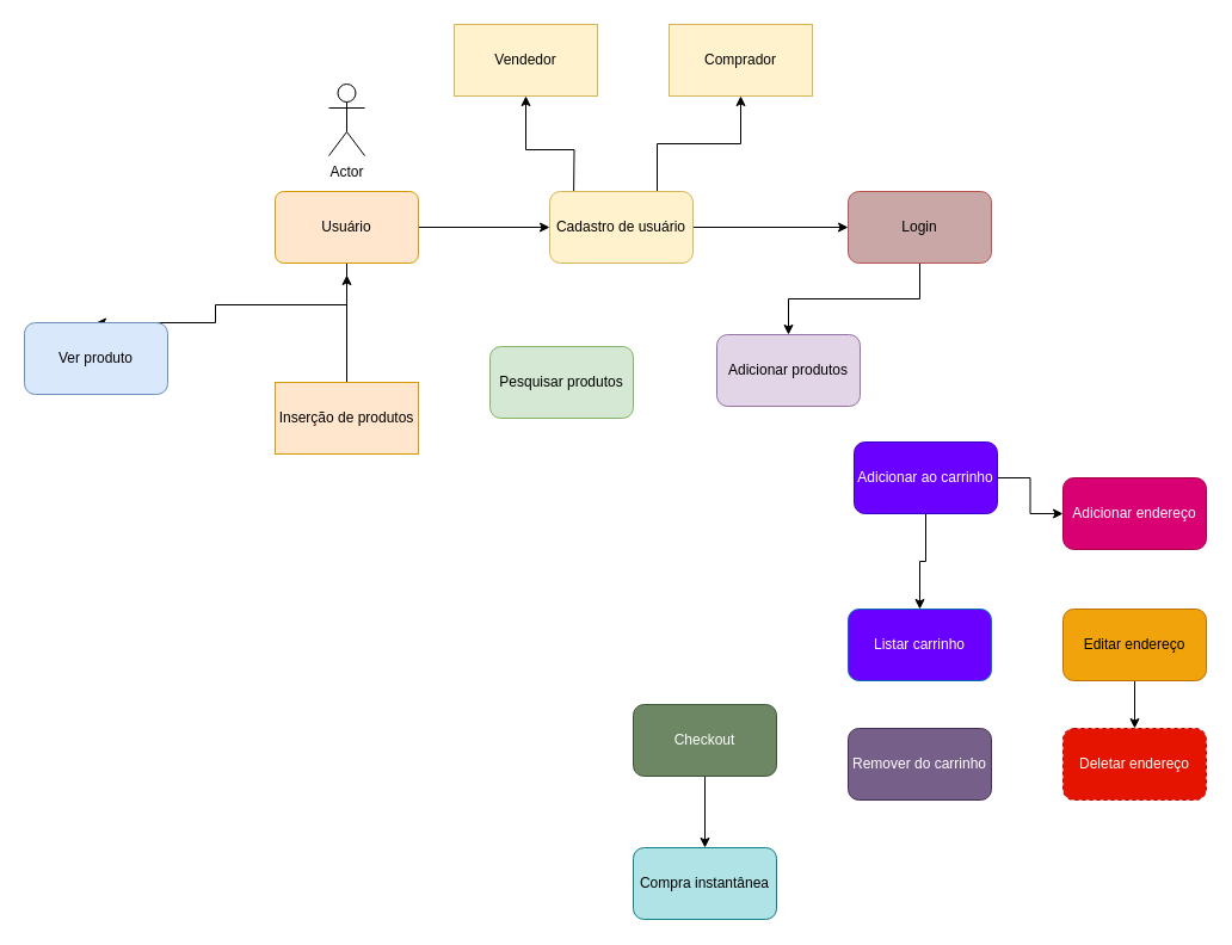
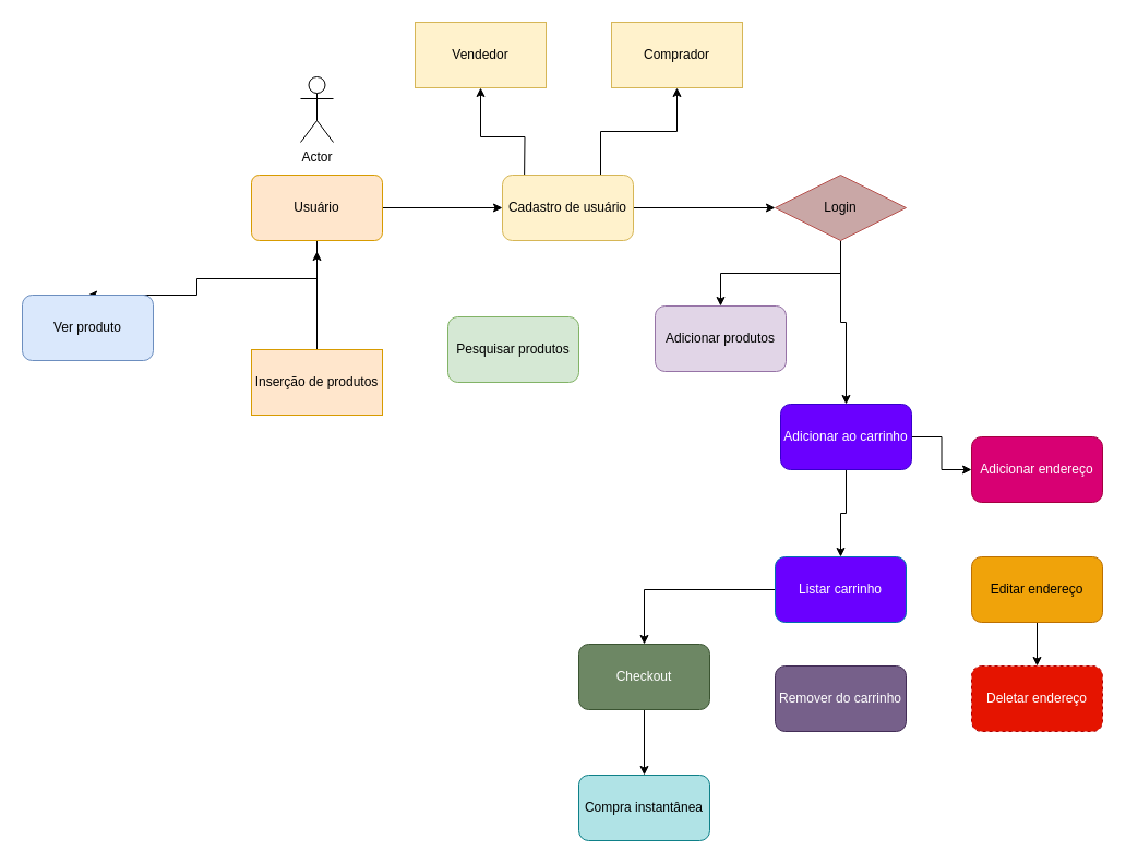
  <mxCell id="0" />
  <mxCell id="1" parent="0" />
  <mxCell id="2" style="edgeStyle=orthogonalEdgeStyle;rounded=0;orthogonalLoop=1;jettySize=auto;html=1;entryX=0;entryY=0.5;entryDx=0;entryDy=0;" parent="1" source="4" target="8" edge="1"><mxGeometry relative="1" as="geometry" /></mxCell>
  <mxCell id="3" style="edgeStyle=orthogonalEdgeStyle;rounded=0;orthogonalLoop=1;jettySize=auto;html=1;entryX=0.5;entryY=0;entryDx=0;entryDy=0;" parent="1" source="4" target="12" edge="1"><mxGeometry relative="1" as="geometry"><Array as="points"><mxPoint x="290" y="255" /><mxPoint x="180" y="255" /></Array></mxGeometry></mxCell>
  <mxCell id="4" value="Usuário" style="rounded=1;whiteSpace=wrap;html=1;arcSize=12;fillColor=#ffe6cc;strokeColor=#d79b00;" parent="1" vertex="1"><mxGeometry x="230" y="160" width="120" height="60" as="geometry" /></mxCell>
  <mxCell id="5" style="edgeStyle=orthogonalEdgeStyle;rounded=0;orthogonalLoop=1;jettySize=auto;html=1;entryX=0;entryY=0.5;entryDx=0;entryDy=0;" parent="1" source="8" target="11" edge="1"><mxGeometry relative="1" as="geometry" /></mxCell>
  <mxCell id="6" style="edgeStyle=orthogonalEdgeStyle;rounded=0;orthogonalLoop=1;jettySize=auto;html=1;" edge="1" parent="1" target="29"><mxGeometry relative="1" as="geometry"><mxPoint x="480" y="80" as="targetPoint" /><mxPoint x="480" y="170" as="sourcePoint" /></mxGeometry></mxCell>
  <mxCell id="7" style="edgeStyle=orthogonalEdgeStyle;rounded=0;orthogonalLoop=1;jettySize=auto;html=1;exitX=0.75;exitY=0;exitDx=0;exitDy=0;entryX=0.5;entryY=1;entryDx=0;entryDy=0;" edge="1" parent="1" source="8" target="30"><mxGeometry relative="1" as="geometry" /></mxCell>
  <mxCell id="8" value="Cadastro de usuário" style="rounded=1;whiteSpace=wrap;html=1;fillColor=#fff2cc;strokeColor=#d6b656;" parent="1" vertex="1"><mxGeometry x="460" y="160" width="120" height="60" as="geometry" /></mxCell>
  <mxCell id="9" style="edgeStyle=orthogonalEdgeStyle;rounded=0;orthogonalLoop=1;jettySize=auto;html=1;entryX=0.5;entryY=0;entryDx=0;entryDy=0;" parent="1" source="11" target="14" edge="1"><mxGeometry relative="1" as="geometry" /></mxCell>
- <mxCell id="11" value="Login" style="rounded=1;whiteSpace=wrap;html=1;fillColor=#C9A7A6;strokeColor=#b85450;" parent="1" vertex="1"><mxGeometry x="710" y="160" width="120" height="60" as="geometry" /></mxCell>
+ <mxCell id="10" style="edgeStyle=orthogonalEdgeStyle;rounded=0;orthogonalLoop=1;jettySize=auto;html=1;" parent="1" source="11" target="17" edge="1"><mxGeometry relative="1" as="geometry" /></mxCell>
+ <mxCell id="11" value="Login" style="rhombus;whiteSpace=wrap;html=1;fillColor=#C9A7A6;strokeColor=#b85450;" parent="1" vertex="1"><mxGeometry x="710" y="160" width="120" height="60" as="geometry" /></mxCell>
  <mxCell id="12" value="Ver produto" style="rounded=1;whiteSpace=wrap;html=1;fillColor=#dae8fc;strokeColor=#6c8ebf;" parent="1" vertex="1"><mxGeometry x="20" y="270" width="120" height="60" as="geometry" /></mxCell>
  <mxCell id="13" value="Pesquisar produtos" style="rounded=1;whiteSpace=wrap;html=1;fillColor=#d5e8d4;strokeColor=#82b366;" parent="1" vertex="1"><mxGeometry x="410" y="290" width="120" height="60" as="geometry" /></mxCell>
  <mxCell id="14" value="Adicionar produtos" style="rounded=1;whiteSpace=wrap;html=1;fillColor=#e1d5e7;strokeColor=#9673a6;" parent="1" vertex="1"><mxGeometry x="600" y="280" width="120" height="60" as="geometry" /></mxCell>
  <mxCell id="15" style="edgeStyle=orthogonalEdgeStyle;rounded=0;orthogonalLoop=1;jettySize=auto;html=1;entryX=0;entryY=0.5;entryDx=0;entryDy=0;" parent="1" source="17" target="20" edge="1"><mxGeometry relative="1" as="geometry" /></mxCell>
  <mxCell id="16" style="edgeStyle=orthogonalEdgeStyle;rounded=0;orthogonalLoop=1;jettySize=auto;html=1;" parent="1" source="17" target="19" edge="1"><mxGeometry relative="1" as="geometry" /></mxCell>
  <mxCell id="17" value="Adicionar ao carrinho" style="rounded=1;whiteSpace=wrap;html=1;fillColor=#6a00ff;fontColor=#ffffff;strokeColor=#3700CC;" parent="1" vertex="1"><mxGeometry x="715" y="370" width="120" height="60" as="geometry" /></mxCell>
+ <mxCell id="18" style="edgeStyle=orthogonalEdgeStyle;rounded=0;orthogonalLoop=1;jettySize=auto;html=1;" parent="1" source="19" target="24" edge="1"><mxGeometry relative="1" as="geometry" /></mxCell>
  <mxCell id="19" value="Listar carrinho" style="rounded=1;whiteSpace=wrap;html=1;fillColor=#6a00ff;fontColor=#ffffff;strokeColor=#006EAF;" parent="1" vertex="1"><mxGeometry x="710" y="510" width="120" height="60" as="geometry" /></mxCell>
  <mxCell id="20" value="Adicionar endereço" style="rounded=1;whiteSpace=wrap;html=1;fillColor=#d80073;fontColor=#ffffff;strokeColor=#A50040;" parent="1" vertex="1"><mxGeometry x="890" y="400" width="120" height="60" as="geometry" /></mxCell>
  <mxCell id="21" style="edgeStyle=orthogonalEdgeStyle;rounded=0;orthogonalLoop=1;jettySize=auto;html=1;entryX=0.5;entryY=0;entryDx=0;entryDy=0;" parent="1" source="22" target="26" edge="1"><mxGeometry relative="1" as="geometry" /></mxCell>
  <mxCell id="22" value="Editar endereço" style="rounded=1;whiteSpace=wrap;html=1;fillColor=#f0a30a;fontColor=#000000;strokeColor=#BD7000;" parent="1" vertex="1"><mxGeometry x="890" y="510" width="120" height="60" as="geometry" /></mxCell>
  <mxCell id="23" style="edgeStyle=orthogonalEdgeStyle;rounded=0;orthogonalLoop=1;jettySize=auto;html=1;entryX=0.5;entryY=0;entryDx=0;entryDy=0;" parent="1" source="24" target="27" edge="1"><mxGeometry relative="1" as="geometry" /></mxCell>
  <mxCell id="24" value="Checkout" style="rounded=1;whiteSpace=wrap;html=1;fillColor=#6d8764;fontColor=#ffffff;strokeColor=#3A5431;" parent="1" vertex="1"><mxGeometry x="530" y="590" width="120" height="60" as="geometry" /></mxCell>
  <mxCell id="25" value="Remover do carrinho" style="rounded=1;whiteSpace=wrap;html=1;fillColor=#76608a;fontColor=#ffffff;strokeColor=#432D57;" parent="1" vertex="1"><mxGeometry x="710" y="610" width="120" height="60" as="geometry" /></mxCell>
  <mxCell id="26" value="Deletar endereço" style="rounded=1;whiteSpace=wrap;html=1;fillColor=#e51400;fontColor=#ffffff;strokeColor=#B20000;dashed=1;" parent="1" vertex="1"><mxGeometry x="890" y="610" width="120" height="60" as="geometry" /></mxCell>
  <mxCell id="27" value="Compra instantânea" style="rounded=1;whiteSpace=wrap;html=1;fillColor=#b0e3e6;strokeColor=#0e8088;" parent="1" vertex="1"><mxGeometry x="530" y="710" width="120" height="60" as="geometry" /></mxCell>
  <mxCell id="28" value="Actor" style="shape=umlActor;verticalLabelPosition=bottom;verticalAlign=top;html=1;outlineConnect=0;" parent="1" vertex="1"><mxGeometry x="275" y="70" width="30" height="60" as="geometry" /></mxCell>
  <mxCell id="29" value="Vendedor&lt;br&gt;" style="rounded=0;whiteSpace=wrap;html=1;fillColor=#fff2cc;strokeColor=#d6b656;" vertex="1" parent="1"><mxGeometry x="380" y="20" width="120" height="60" as="geometry" /></mxCell>
  <mxCell id="30" value="Comprador&lt;br&gt;" style="rounded=0;whiteSpace=wrap;html=1;fillColor=#fff2cc;strokeColor=#d6b656;" vertex="1" parent="1"><mxGeometry x="560" y="20" width="120" height="60" as="geometry" /></mxCell>
  <mxCell id="31" style="edgeStyle=orthogonalEdgeStyle;rounded=0;orthogonalLoop=1;jettySize=auto;html=1;" edge="1" parent="1" source="32"><mxGeometry relative="1" as="geometry"><mxPoint x="290" y="230" as="targetPoint" /></mxGeometry></mxCell>
  <mxCell id="32" value="Inserção de produtos" style="rounded=0;whiteSpace=wrap;html=1;fillColor=#ffe6cc;strokeColor=#d79b00;" vertex="1" parent="1"><mxGeometry x="230" y="320" width="120" height="60" as="geometry" /></mxCell>
